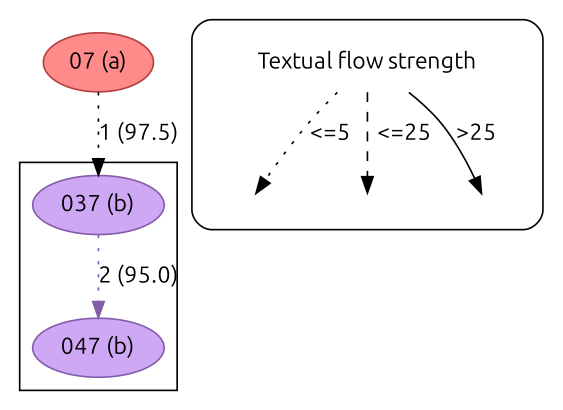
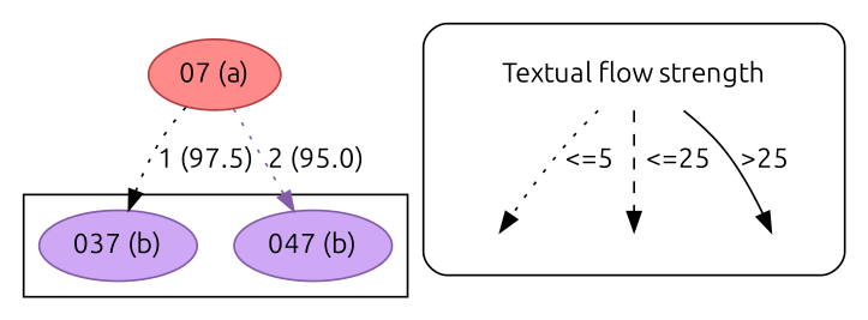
  strict digraph {
    fontname=Ubuntu
    node [fontname=Ubuntu style=filled]
    edge [fontname=Ubuntu style=dotted]
    n1 [color="#835da9" fillcolor="#CEA8F4" label="037 (b)"]
    n2 [color="#835da9" fillcolor="#CEA8F4" label="047 (b)"]
    n3 [label="Textual flow strength" shape=plaintext style=""]
    leg_e1 [fixedsize=True height=0.2 style=invis]
    leg_e2 [fixedsize=True height=0.2 style=invis]
    leg_e3 [fixedsize=True height=0.2 style=invis]
    n7 [color="#b43f3f" fillcolor="#FF8A8A" label="07 (a)"]
    subgraph cluster_1 {
      n1
      n2
    }
    subgraph cluster_2 {
      style=rounded
      n3
      leg_e1
      leg_e2
      leg_e3
    }
-   n1 -> n2 [color="#835da9" label="2 (95.0)"]
+   n7 -> n2 [color="#835da9" label="2 (95.0)"]
    n3 -> leg_e1 [label="<=5  "]
    n3 -> leg_e2 [label="  <=25" style=dashed]
    n3 -> leg_e3 [label=">25" style=solid]
    n7 -> n1 [color=black label="1 (97.5)"]
  }
